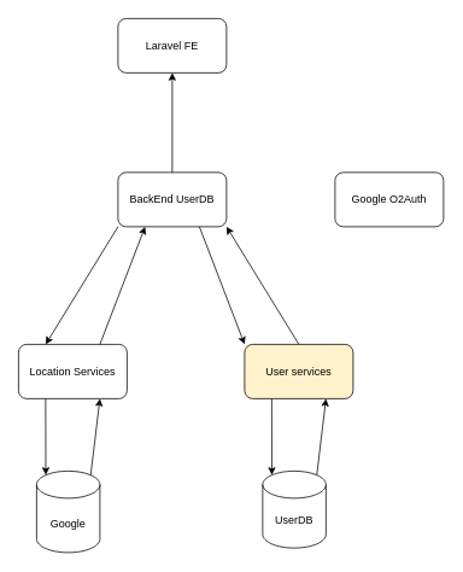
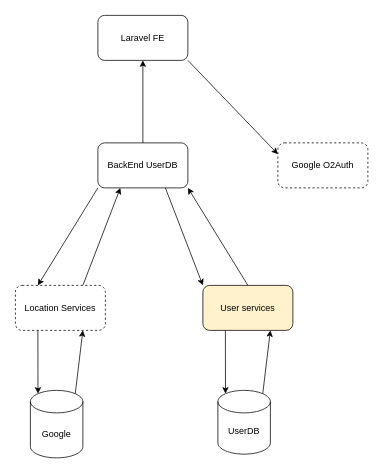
  <mxCell id="0" />
  <mxCell id="1" parent="0" />
  <mxCell id="2" value="BackEnd UserDB" style="rounded=1;whiteSpace=wrap;html=1;" vertex="1" parent="1"><mxGeometry x="130" y="190" width="120" height="60" as="geometry" /></mxCell>
- <mxCell id="3" value="Location Services" style="rounded=1;whiteSpace=wrap;html=1;" vertex="1" parent="1"><mxGeometry x="20" y="380" width="120" height="60" as="geometry" /></mxCell>
+ <mxCell id="3" value="Location Services" style="rounded=1;whiteSpace=wrap;html=1;dashed=1;" vertex="1" parent="1"><mxGeometry x="20" y="380" width="120" height="60" as="geometry" /></mxCell>
  <mxCell id="4" value="Google" style="shape=cylinder3;whiteSpace=wrap;html=1;boundedLbl=1;backgroundOutline=1;size=15;" vertex="1" parent="1"><mxGeometry x="40" y="520" width="70" height="90" as="geometry" /></mxCell>
  <mxCell id="5" value="" style="endArrow=classic;html=1;rounded=0;exitX=0;exitY=1;exitDx=0;exitDy=0;entryX=0.25;entryY=0;entryDx=0;entryDy=0;" edge="1" parent="1" source="2" target="3"><mxGeometry width="50" height="50" relative="1" as="geometry"><mxPoint x="260" y="350" as="sourcePoint" /><mxPoint x="310" y="300" as="targetPoint" /></mxGeometry></mxCell>
  <mxCell id="6" value="" style="endArrow=classic;html=1;rounded=0;exitX=0.25;exitY=1;exitDx=0;exitDy=0;entryX=0.145;entryY=0;entryDx=0;entryDy=4.35;entryPerimeter=0;" edge="1" parent="1" source="3" target="4"><mxGeometry width="50" height="50" relative="1" as="geometry"><mxPoint x="110" y="520" as="sourcePoint" /><mxPoint x="160" y="470" as="targetPoint" /></mxGeometry></mxCell>
  <mxCell id="7" value="" style="endArrow=classic;html=1;rounded=0;exitX=0.855;exitY=0;exitDx=0;exitDy=4.35;exitPerimeter=0;entryX=0.75;entryY=1;entryDx=0;entryDy=0;" edge="1" parent="1" source="4" target="3"><mxGeometry width="50" height="50" relative="1" as="geometry"><mxPoint x="130" y="520" as="sourcePoint" /><mxPoint x="180" y="470" as="targetPoint" /></mxGeometry></mxCell>
  <mxCell id="8" value="" style="endArrow=classic;html=1;rounded=0;exitX=0.75;exitY=0;exitDx=0;exitDy=0;entryX=0.25;entryY=1;entryDx=0;entryDy=0;" edge="1" parent="1" source="3" target="2"><mxGeometry width="50" height="50" relative="1" as="geometry"><mxPoint x="160" y="390" as="sourcePoint" /><mxPoint x="210" y="340" as="targetPoint" /></mxGeometry></mxCell>
  <mxCell id="9" value="" style="endArrow=classic;html=1;rounded=0;exitX=0.5;exitY=0;exitDx=0;exitDy=0;" edge="1" parent="1" source="2"><mxGeometry width="50" height="50" relative="1" as="geometry"><mxPoint x="190" y="160" as="sourcePoint" /><mxPoint x="190" y="80" as="targetPoint" /></mxGeometry></mxCell>
  <mxCell id="10" value="Laravel FE" style="rounded=1;whiteSpace=wrap;html=1;" vertex="1" parent="1"><mxGeometry x="130" y="20" width="120" height="60" as="geometry" /></mxCell>
  <mxCell id="11" value="User services" style="rounded=1;whiteSpace=wrap;html=1;fillColor=#fff2cc;" vertex="1" parent="1"><mxGeometry x="270" y="380" width="120" height="60" as="geometry" /></mxCell>
  <mxCell id="12" value="UserDB" style="shape=cylinder3;whiteSpace=wrap;html=1;boundedLbl=1;backgroundOutline=1;size=15;" vertex="1" parent="1"><mxGeometry x="290" y="520" width="70" height="85" as="geometry" /></mxCell>
  <mxCell id="13" value="" style="endArrow=classic;html=1;rounded=0;exitX=0.855;exitY=0;exitDx=0;exitDy=4.35;exitPerimeter=0;entryX=0.75;entryY=1;entryDx=0;entryDy=0;" edge="1" parent="1" source="12" target="11"><mxGeometry width="50" height="50" relative="1" as="geometry"><mxPoint x="420" y="550" as="sourcePoint" /><mxPoint x="470" y="500" as="targetPoint" /></mxGeometry></mxCell>
- <mxCell id="15" value="Google O2Auth" style="rounded=1;whiteSpace=wrap;html=1;" vertex="1" parent="1"><mxGeometry x="370" y="190" width="120" height="60" as="geometry" /></mxCell>
+ <mxCell id="14" value="" style="endArrow=classic;html=1;rounded=0;exitX=1;exitY=1;exitDx=0;exitDy=0;entryX=0;entryY=0.25;entryDx=0;entryDy=0;" edge="1" parent="1" source="10" target="15"><mxGeometry width="50" height="50" relative="1" as="geometry"><mxPoint x="430" y="540" as="sourcePoint" /><mxPoint x="390" y="290" as="targetPoint" /></mxGeometry></mxCell>
+ <mxCell id="15" value="Google O2Auth" style="rounded=1;whiteSpace=wrap;html=1;dashed=1;" vertex="1" parent="1"><mxGeometry x="370" y="190" width="120" height="60" as="geometry" /></mxCell>
  <mxCell id="16" value="" style="endArrow=classic;html=1;rounded=0;exitX=0.25;exitY=1;exitDx=0;exitDy=0;entryX=0.145;entryY=0;entryDx=0;entryDy=4.35;entryPerimeter=0;" edge="1" parent="1" source="11" target="12"><mxGeometry width="50" height="50" relative="1" as="geometry"><mxPoint x="280" y="450" as="sourcePoint" /><mxPoint x="360" y="470" as="targetPoint" /></mxGeometry></mxCell>
  <mxCell id="17" value="" style="endArrow=classic;html=1;rounded=0;exitX=0.5;exitY=0;exitDx=0;exitDy=0;entryX=1;entryY=1;entryDx=0;entryDy=0;" edge="1" parent="1" source="11" target="2"><mxGeometry width="50" height="50" relative="1" as="geometry"><mxPoint x="300" y="320" as="sourcePoint" /><mxPoint x="350" y="270" as="targetPoint" /></mxGeometry></mxCell>
  <mxCell id="18" value="" style="endArrow=classic;html=1;rounded=0;exitX=0.75;exitY=1;exitDx=0;exitDy=0;entryX=0;entryY=0;entryDx=0;entryDy=0;" edge="1" parent="1" source="2" target="11"><mxGeometry width="50" height="50" relative="1" as="geometry"><mxPoint x="230" y="320" as="sourcePoint" /><mxPoint x="390" y="250" as="targetPoint" /></mxGeometry></mxCell>
